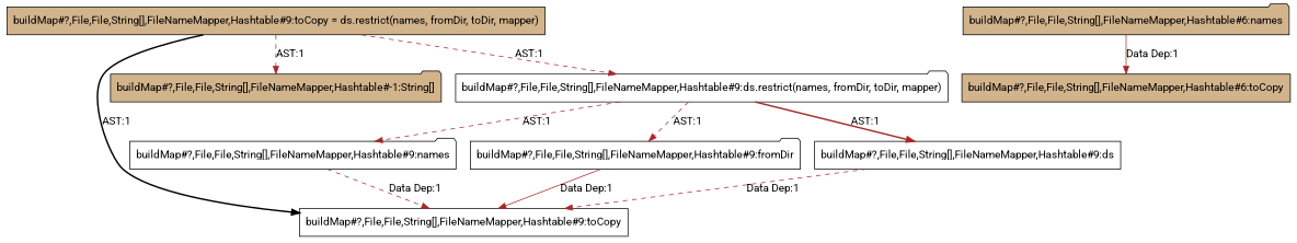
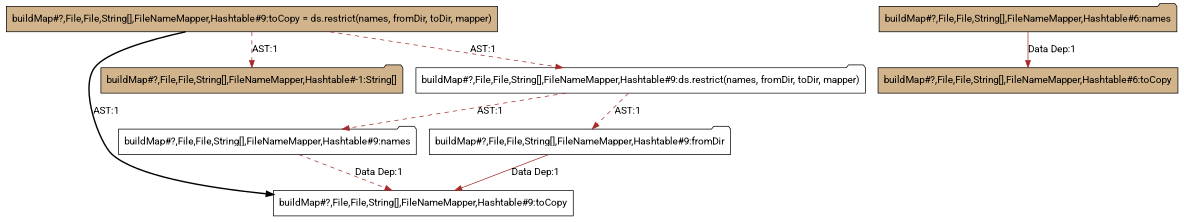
  digraph {
    fontname=Roboto
    node [shape=folder style=filled fillcolor=white fontname=Roboto]
    edge [color=brown style=dashed fontname=Roboto]
    n1 [label="buildMap#?,File,File,String[],FileNameMapper,Hashtable#9:names"]
    n2 [label="buildMap#?,File,File,String[],FileNameMapper,Hashtable#9:toCopy" shape=box]
    n3 [label="buildMap#?,File,File,String[],FileNameMapper,Hashtable#9:fromDir"]
    n4 [label="buildMap#?,File,File,String[],FileNameMapper,Hashtable#6:names" fillcolor=tan]
    n5 [label="buildMap#?,File,File,String[],FileNameMapper,Hashtable#6:toCopy" shape=box fillcolor=tan]
    n6 [label="buildMap#?,File,File,String[],FileNameMapper,Hashtable#9:toCopy = ds.restrict(names, fromDir, toDir, mapper)" shape=box fillcolor=tan]
    n7 [label="buildMap#?,File,File,String[],FileNameMapper,Hashtable#-1:String[]" fillcolor=tan]
    n8 [label="buildMap#?,File,File,String[],FileNameMapper,Hashtable#9:ds.restrict(names, fromDir, toDir, mapper)"]
-   n9 [label="buildMap#?,File,File,String[],FileNameMapper,Hashtable#9:ds" shape=box]
    n1 -> n2 [label="Data Dep:1"]
    n3 -> n2 [label="Data Dep:1" style=solid]
    n4 -> n5 [label="Data Dep:1" style=solid]
    n6 -> n2 [label="AST:1" color=black style=bold]
    n6 -> n7 [label="AST:1"]
    n6 -> n8 [label="AST:1"]
    n8 -> n1 [label="AST:1"]
    n8 -> n3 [label="AST:1"]
-   n8 -> n9 [label="AST:1" style=bold]
-   n9 -> n2 [label="Data Dep:1"]
  }
